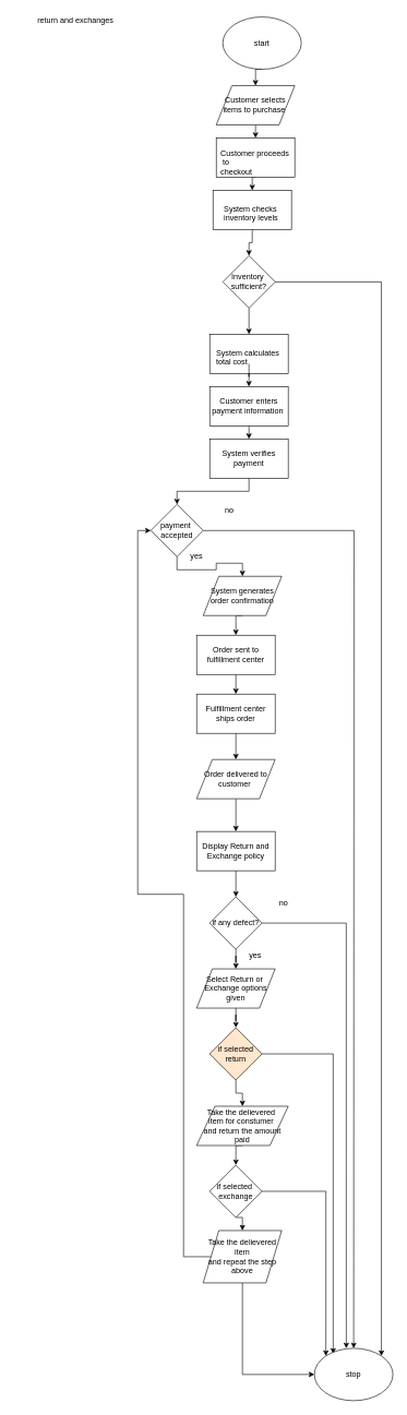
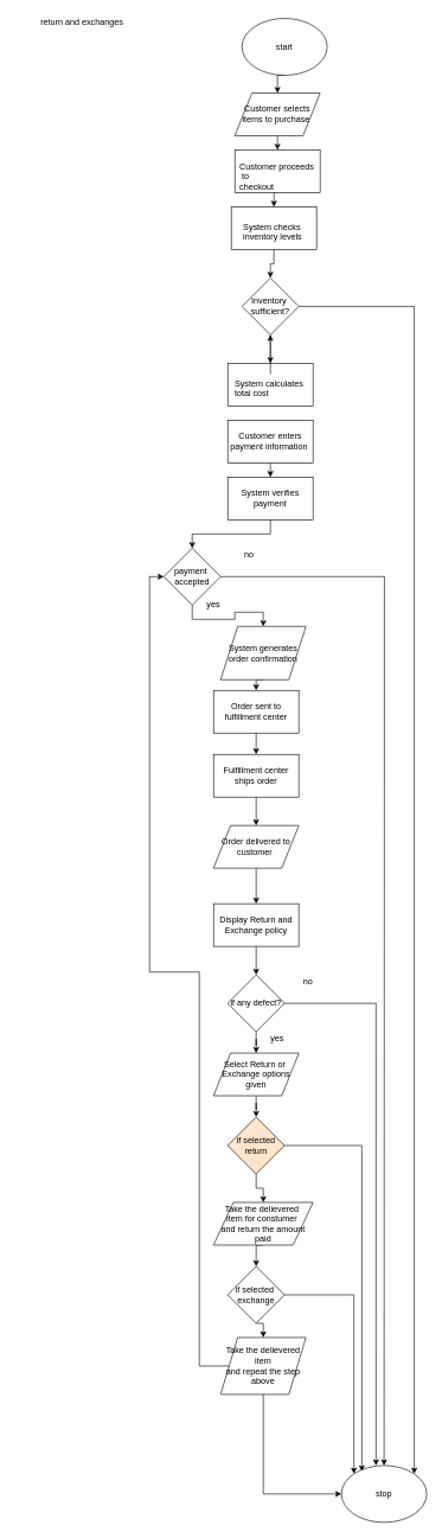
  <mxCell id="0" />
  <mxCell id="1" parent="0" />
  <mxCell id="2" style="edgeStyle=orthogonalEdgeStyle;rounded=0;orthogonalLoop=1;jettySize=auto;html=1;exitX=0.5;exitY=1;exitDx=0;exitDy=0;entryX=0.5;entryY=0;entryDx=0;entryDy=0;" edge="1" parent="1" source="3" target="5"><mxGeometry relative="1" as="geometry" /></mxCell>
  <mxCell id="3" value="start" style="ellipse;whiteSpace=wrap;html=1;" vertex="1" parent="1"><mxGeometry x="340" y="25" width="120" height="80" as="geometry" /></mxCell>
  <mxCell id="4" style="edgeStyle=orthogonalEdgeStyle;rounded=0;orthogonalLoop=1;jettySize=auto;html=1;exitX=0.5;exitY=1;exitDx=0;exitDy=0;entryX=0.5;entryY=0;entryDx=0;entryDy=0;" edge="1" parent="1" source="5" target="7"><mxGeometry relative="1" as="geometry" /></mxCell>
  <mxCell id="5" value="Customer selects items to purchase&amp;nbsp;" style="shape=parallelogram;perimeter=parallelogramPerimeter;whiteSpace=wrap;html=1;" vertex="1" parent="1"><mxGeometry x="330" y="130" width="120" height="60" as="geometry" /></mxCell>
  <mxCell id="6" style="edgeStyle=orthogonalEdgeStyle;rounded=0;orthogonalLoop=1;jettySize=auto;html=1;exitX=0.5;exitY=1;exitDx=0;exitDy=0;entryX=0.5;entryY=0;entryDx=0;entryDy=0;" edge="1" parent="1" source="7" target="10"><mxGeometry relative="1" as="geometry" /></mxCell>
  <mxCell id="7" value="" style="rounded=0;whiteSpace=wrap;html=1;" vertex="1" parent="1"><mxGeometry x="330" y="210" width="120" height="60" as="geometry" /></mxCell>
  <mxCell id="8" value="Customer proceeds&lt;br&gt;&amp;nbsp;to &lt;br&gt;checkout" style="text;html=1;" vertex="1" parent="1"><mxGeometry x="335" y="220" width="110" height="30" as="geometry" /></mxCell>
  <mxCell id="9" style="edgeStyle=orthogonalEdgeStyle;rounded=0;orthogonalLoop=1;jettySize=auto;html=1;entryX=0.5;entryY=0;entryDx=0;entryDy=0;" edge="1" parent="1" source="10" target="14"><mxGeometry relative="1" as="geometry" /></mxCell>
  <mxCell id="10" value="" style="rounded=0;whiteSpace=wrap;html=1;" vertex="1" parent="1"><mxGeometry x="325" y="290" width="120" height="60" as="geometry" /></mxCell>
  <mxCell id="11" value="System checks &lt;br&gt;inventory levels" style="text;html=1;" vertex="1" parent="1"><mxGeometry x="340" y="305" width="100" height="30" as="geometry" /></mxCell>
  <mxCell id="12" style="edgeStyle=orthogonalEdgeStyle;rounded=0;orthogonalLoop=1;jettySize=auto;html=1;exitX=0.5;exitY=1;exitDx=0;exitDy=0;entryX=0.5;entryY=0;entryDx=0;entryDy=0;" edge="1" parent="1" source="14" target="15"><mxGeometry relative="1" as="geometry" /></mxCell>
  <mxCell id="13" style="edgeStyle=orthogonalEdgeStyle;rounded=0;orthogonalLoop=1;jettySize=auto;html=1;entryX=1;entryY=0;entryDx=0;entryDy=0;" edge="1" parent="1" source="14" target="52"><mxGeometry relative="1" as="geometry"><mxPoint x="570" y="1840" as="targetPoint" /></mxGeometry></mxCell>
  <mxCell id="14" value="Inventory&amp;nbsp;&lt;br&gt;sufficient?" style="rhombus;whiteSpace=wrap;html=1;" vertex="1" parent="1"><mxGeometry x="340" y="390" width="80" height="80" as="geometry" /></mxCell>
  <mxCell id="15" value="" style="rounded=0;whiteSpace=wrap;html=1;" vertex="1" parent="1"><mxGeometry x="320" y="510" width="120" height="60" as="geometry" /></mxCell>
  <mxCell id="16" style="edgeStyle=orthogonalEdgeStyle;rounded=0;orthogonalLoop=1;jettySize=auto;html=1;exitX=0.5;exitY=1;exitDx=0;exitDy=0;entryX=0.5;entryY=0;entryDx=0;entryDy=0;" edge="1" parent="1" source="17" target="19"><mxGeometry relative="1" as="geometry" /></mxCell>
  <mxCell id="17" value="Customer enters payment information&amp;nbsp;" style="rounded=0;whiteSpace=wrap;html=1;" vertex="1" parent="1"><mxGeometry x="320" y="590" width="120" height="60" as="geometry" /></mxCell>
  <mxCell id="18" style="edgeStyle=orthogonalEdgeStyle;rounded=0;orthogonalLoop=1;jettySize=auto;html=1;exitX=0.5;exitY=1;exitDx=0;exitDy=0;" edge="1" parent="1" source="19" target="24"><mxGeometry relative="1" as="geometry" /></mxCell>
  <mxCell id="19" value="System verifies payment" style="rounded=0;whiteSpace=wrap;html=1;" vertex="1" parent="1"><mxGeometry x="320" y="670" width="120" height="60" as="geometry" /></mxCell>
- <mxCell id="20" style="edgeStyle=orthogonalEdgeStyle;rounded=0;orthogonalLoop=1;jettySize=auto;html=1;entryX=0.5;entryY=0;entryDx=0;entryDy=0;" edge="1" parent="1" source="21" target="17"><mxGeometry relative="1" as="geometry" /></mxCell>
+ <mxCell id="20" style="edgeStyle=orthogonalEdgeStyle;rounded=0;orthogonalLoop=1;jettySize=auto;html=1;" edge="1" parent="1" source="21" target="14"><mxGeometry relative="1" as="geometry" /></mxCell>
  <mxCell id="21" value="System calculates &lt;br&gt;total cost" style="text;html=1;" vertex="1" parent="1"><mxGeometry x="327.5" y="525" width="105" height="30" as="geometry" /></mxCell>
  <mxCell id="22" style="edgeStyle=orthogonalEdgeStyle;rounded=0;orthogonalLoop=1;jettySize=auto;html=1;exitX=0.5;exitY=1;exitDx=0;exitDy=0;entryX=0.5;entryY=0;entryDx=0;entryDy=0;" edge="1" parent="1" source="24" target="26"><mxGeometry relative="1" as="geometry" /></mxCell>
  <mxCell id="23" style="edgeStyle=orthogonalEdgeStyle;rounded=0;orthogonalLoop=1;jettySize=auto;html=1;" edge="1" parent="1" source="24"><mxGeometry relative="1" as="geometry"><mxPoint x="540" y="2060" as="targetPoint" /></mxGeometry></mxCell>
  <mxCell id="24" value="payment&amp;nbsp;&lt;br&gt;accepted" style="rhombus;whiteSpace=wrap;html=1;" vertex="1" parent="1"><mxGeometry x="230" y="770" width="80" height="80" as="geometry" /></mxCell>
  <mxCell id="25" style="edgeStyle=orthogonalEdgeStyle;rounded=0;orthogonalLoop=1;jettySize=auto;html=1;exitX=0.5;exitY=1;exitDx=0;exitDy=0;entryX=0.5;entryY=0;entryDx=0;entryDy=0;" edge="1" parent="1" source="26" target="32"><mxGeometry relative="1" as="geometry" /></mxCell>
- <mxCell id="26" value="System generates order confirmation" style="shape=parallelogram;perimeter=parallelogramPerimeter;whiteSpace=wrap;html=1;" vertex="1" parent="1"><mxGeometry x="310" y="880" width="120" height="60" as="geometry" /></mxCell>
+ <mxCell id="26" value="System generates order confirmation" style="shape=parallelogram;perimeter=parallelogramPerimeter;whiteSpace=wrap;html=1;" vertex="1" parent="1"><mxGeometry x="310" y="880" width="120" height="75" as="geometry" /></mxCell>
  <mxCell id="27" style="edgeStyle=orthogonalEdgeStyle;rounded=0;orthogonalLoop=1;jettySize=auto;html=1;exitX=0.5;exitY=1;exitDx=0;exitDy=0;entryX=0.5;entryY=0;entryDx=0;entryDy=0;" edge="1" parent="1" source="32" target="29"><mxGeometry relative="1" as="geometry" /></mxCell>
  <mxCell id="28" style="edgeStyle=orthogonalEdgeStyle;rounded=0;orthogonalLoop=1;jettySize=auto;html=1;exitX=0.5;exitY=1;exitDx=0;exitDy=0;entryX=0.5;entryY=0;entryDx=0;entryDy=0;" edge="1" parent="1" source="29" target="31"><mxGeometry relative="1" as="geometry" /></mxCell>
  <mxCell id="29" value="Fulfillment center ships order" style="rounded=0;whiteSpace=wrap;html=1;" vertex="1" parent="1"><mxGeometry x="300" y="1060" width="120" height="60" as="geometry" /></mxCell>
  <mxCell id="30" value="" style="edgeStyle=orthogonalEdgeStyle;rounded=0;orthogonalLoop=1;jettySize=auto;html=1;" edge="1" parent="1" source="31" target="40"><mxGeometry relative="1" as="geometry" /></mxCell>
  <mxCell id="31" value="Order delivered to customer&amp;nbsp;" style="shape=parallelogram;perimeter=parallelogramPerimeter;whiteSpace=wrap;html=1;" vertex="1" parent="1"><mxGeometry x="300" y="1160" width="120" height="60" as="geometry" /></mxCell>
  <mxCell id="32" value="Order sent to fulfillment center" style="rounded=0;whiteSpace=wrap;html=1;" vertex="1" parent="1"><mxGeometry x="300" y="970" width="120" height="60" as="geometry" /></mxCell>
  <mxCell id="33" value="return and exchanges&lt;br&gt;" style="text;html=1;strokeColor=none;fillColor=none;align=center;verticalAlign=middle;whiteSpace=wrap;rounded=0;" vertex="1" parent="1"><mxGeometry x="20" y="20" width="190" height="20" as="geometry" /></mxCell>
  <mxCell id="34" style="edgeStyle=orthogonalEdgeStyle;rounded=0;orthogonalLoop=1;jettySize=auto;html=1;exitX=0.5;exitY=1;exitDx=0;exitDy=0;" edge="1" parent="1" source="36" target="38"><mxGeometry relative="1" as="geometry"><mxPoint x="360" y="1390" as="targetPoint" /></mxGeometry></mxCell>
  <mxCell id="35" style="edgeStyle=orthogonalEdgeStyle;rounded=0;orthogonalLoop=1;jettySize=auto;html=1;entryX=0.406;entryY=0;entryDx=0;entryDy=0;entryPerimeter=0;" edge="1" parent="1" source="36" target="52"><mxGeometry relative="1" as="geometry"><mxPoint x="520" y="1790" as="targetPoint" /></mxGeometry></mxCell>
  <mxCell id="36" value="if any defect?" style="rhombus;whiteSpace=wrap;html=1;" vertex="1" parent="1"><mxGeometry x="320" y="1370" width="80" height="80" as="geometry" /></mxCell>
  <mxCell id="37" style="edgeStyle=orthogonalEdgeStyle;rounded=0;orthogonalLoop=1;jettySize=auto;html=1;exitX=0.5;exitY=1;exitDx=0;exitDy=0;" edge="1" parent="1" source="38" target="43"><mxGeometry relative="1" as="geometry"><mxPoint x="360" y="1600" as="targetPoint" /></mxGeometry></mxCell>
  <mxCell id="38" value="Select Return or&amp;nbsp;&lt;br&gt;Exchange options&lt;br&gt;given" style="shape=parallelogram;perimeter=parallelogramPerimeter;whiteSpace=wrap;html=1;" vertex="1" parent="1"><mxGeometry x="300" y="1480" width="120" height="60" as="geometry" /></mxCell>
  <mxCell id="39" style="edgeStyle=orthogonalEdgeStyle;rounded=0;orthogonalLoop=1;jettySize=auto;html=1;" edge="1" parent="1" source="40" target="36"><mxGeometry relative="1" as="geometry" /></mxCell>
  <mxCell id="40" value="Display Return and Exchange policy" style="rounded=0;whiteSpace=wrap;html=1;" vertex="1" parent="1"><mxGeometry x="300" y="1270" width="120" height="60" as="geometry" /></mxCell>
  <mxCell id="41" style="edgeStyle=orthogonalEdgeStyle;rounded=0;orthogonalLoop=1;jettySize=auto;html=1;entryX=0.239;entryY=0.104;entryDx=0;entryDy=0;entryPerimeter=0;" edge="1" parent="1" source="43" target="52"><mxGeometry relative="1" as="geometry"><mxPoint x="510" y="2030" as="targetPoint" /></mxGeometry></mxCell>
  <mxCell id="42" style="edgeStyle=orthogonalEdgeStyle;rounded=0;orthogonalLoop=1;jettySize=auto;html=1;entryX=0.5;entryY=0;entryDx=0;entryDy=0;" edge="1" parent="1" source="43" target="45"><mxGeometry relative="1" as="geometry" /></mxCell>
  <mxCell id="43" value="if selected&lt;br&gt;return" style="rhombus;whiteSpace=wrap;html=1;fillColor=#ffe6cc;" vertex="1" parent="1"><mxGeometry x="320" y="1570" width="80" height="80" as="geometry" /></mxCell>
  <mxCell id="44" style="edgeStyle=orthogonalEdgeStyle;rounded=0;orthogonalLoop=1;jettySize=auto;html=1;exitX=0.5;exitY=1;exitDx=0;exitDy=0;entryX=0.5;entryY=0;entryDx=0;entryDy=0;" edge="1" parent="1" source="45" target="48"><mxGeometry relative="1" as="geometry" /></mxCell>
  <mxCell id="45" value="Take the delievered&amp;nbsp;&lt;br&gt;item for constumer&amp;nbsp;&lt;br&gt;and return the amount&lt;br&gt;paid" style="shape=parallelogram;perimeter=parallelogramPerimeter;whiteSpace=wrap;html=1;" vertex="1" parent="1"><mxGeometry x="300" y="1690" width="140" height="60" as="geometry" /></mxCell>
  <mxCell id="46" style="edgeStyle=orthogonalEdgeStyle;rounded=0;orthogonalLoop=1;jettySize=auto;html=1;entryX=0;entryY=0;entryDx=0;entryDy=0;" edge="1" parent="1" source="48" target="52"><mxGeometry relative="1" as="geometry"><mxPoint x="480" y="2030" as="targetPoint" /></mxGeometry></mxCell>
  <mxCell id="47" style="edgeStyle=orthogonalEdgeStyle;rounded=0;orthogonalLoop=1;jettySize=auto;html=1;exitX=0.5;exitY=1;exitDx=0;exitDy=0;entryX=0.5;entryY=0;entryDx=0;entryDy=0;" edge="1" parent="1" source="48" target="51"><mxGeometry relative="1" as="geometry" /></mxCell>
  <mxCell id="48" value="if selected&amp;nbsp;&lt;br&gt;exchange" style="rhombus;whiteSpace=wrap;html=1;" vertex="1" parent="1"><mxGeometry x="320" y="1780" width="80" height="80" as="geometry" /></mxCell>
  <mxCell id="49" style="edgeStyle=orthogonalEdgeStyle;rounded=0;orthogonalLoop=1;jettySize=auto;html=1;entryX=0;entryY=0.5;entryDx=0;entryDy=0;" edge="1" parent="1" source="51" target="24"><mxGeometry relative="1" as="geometry"><mxPoint x="180" y="810" as="targetPoint" /><Array as="points"><mxPoint x="280" y="1920" /><mxPoint x="280" y="1366" /><mxPoint x="210" y="1366" /><mxPoint x="210" y="810" /></Array></mxGeometry></mxCell>
  <mxCell id="50" style="edgeStyle=orthogonalEdgeStyle;rounded=0;orthogonalLoop=1;jettySize=auto;html=1;exitX=0.5;exitY=1;exitDx=0;exitDy=0;entryX=0;entryY=0.5;entryDx=0;entryDy=0;" edge="1" parent="1" source="51" target="52"><mxGeometry relative="1" as="geometry" /></mxCell>
  <mxCell id="51" value="Take the delievered&lt;br&gt;item&lt;br&gt;and repeat the step&lt;br&gt;above" style="shape=parallelogram;perimeter=parallelogramPerimeter;whiteSpace=wrap;html=1;" vertex="1" parent="1"><mxGeometry x="310" y="1880" width="120" height="80" as="geometry" /></mxCell>
  <mxCell id="52" value="stop" style="ellipse;whiteSpace=wrap;html=1;" vertex="1" parent="1"><mxGeometry x="480" y="2060" width="120" height="80" as="geometry" /></mxCell>
  <mxCell id="53" value="yes" style="text;html=1;strokeColor=none;fillColor=none;align=center;verticalAlign=middle;whiteSpace=wrap;rounded=0;" vertex="1" parent="1"><mxGeometry x="370" y="1450" width="40" height="20" as="geometry" /></mxCell>
  <mxCell id="54" value="no" style="text;html=1;strokeColor=none;fillColor=none;align=center;verticalAlign=middle;whiteSpace=wrap;rounded=0;" vertex="1" parent="1"><mxGeometry x="412.5" y="1370" width="40" height="20" as="geometry" /></mxCell>
  <mxCell id="55" value="yes" style="text;html=1;strokeColor=none;fillColor=none;align=center;verticalAlign=middle;whiteSpace=wrap;rounded=0;" vertex="1" parent="1"><mxGeometry x="280" y="840" width="40" height="20" as="geometry" /></mxCell>
  <mxCell id="56" value="no" style="text;html=1;strokeColor=none;fillColor=none;align=center;verticalAlign=middle;whiteSpace=wrap;rounded=0;" vertex="1" parent="1"><mxGeometry x="330" y="770" width="40" height="20" as="geometry" /></mxCell>
